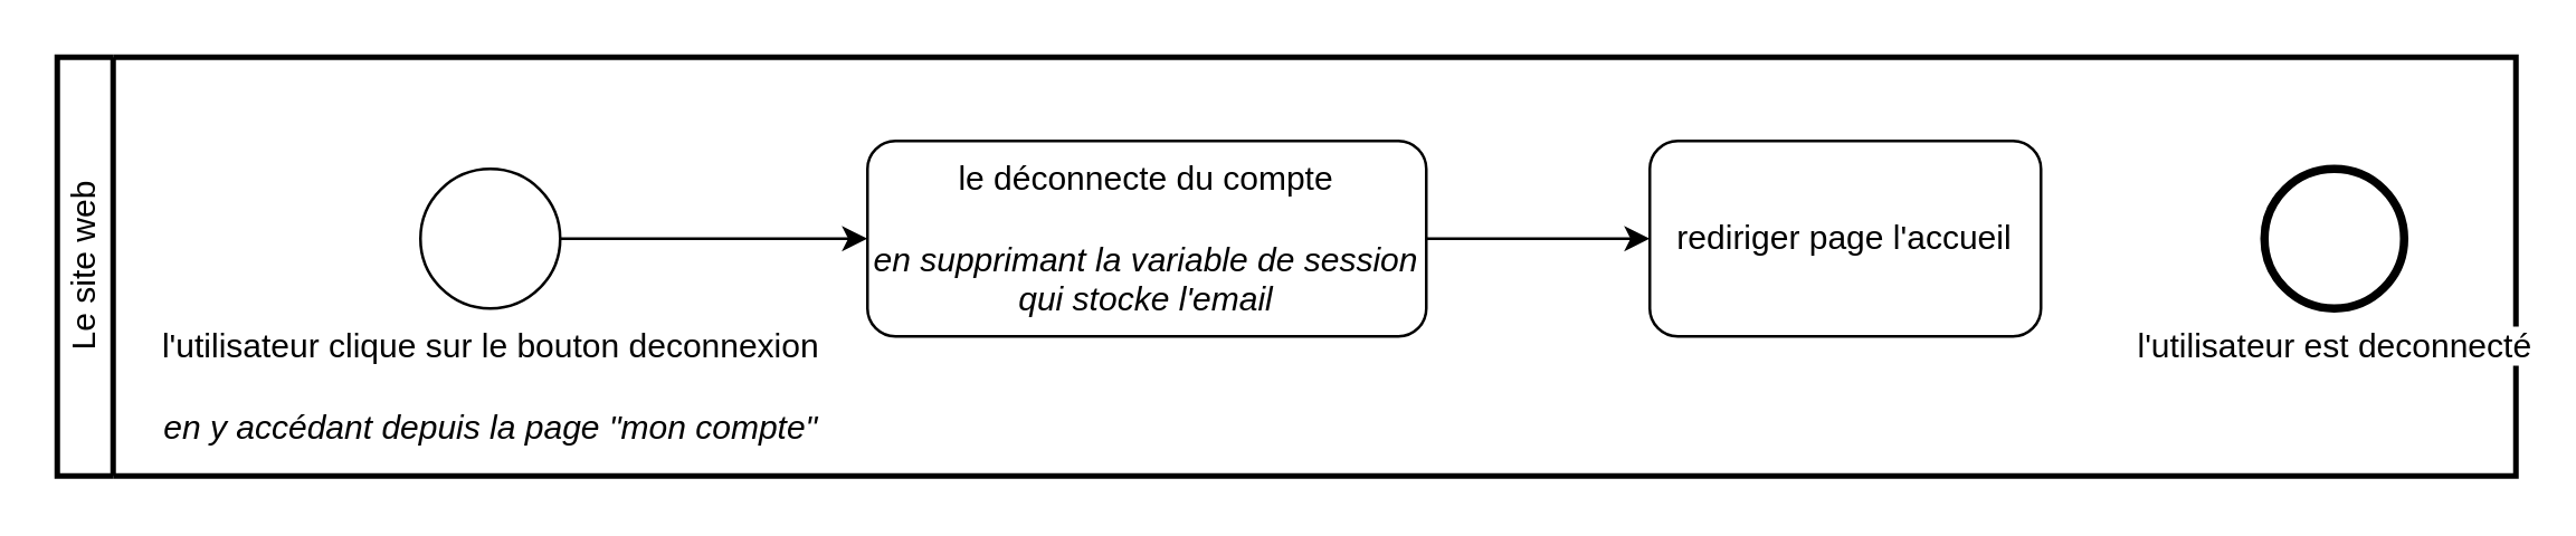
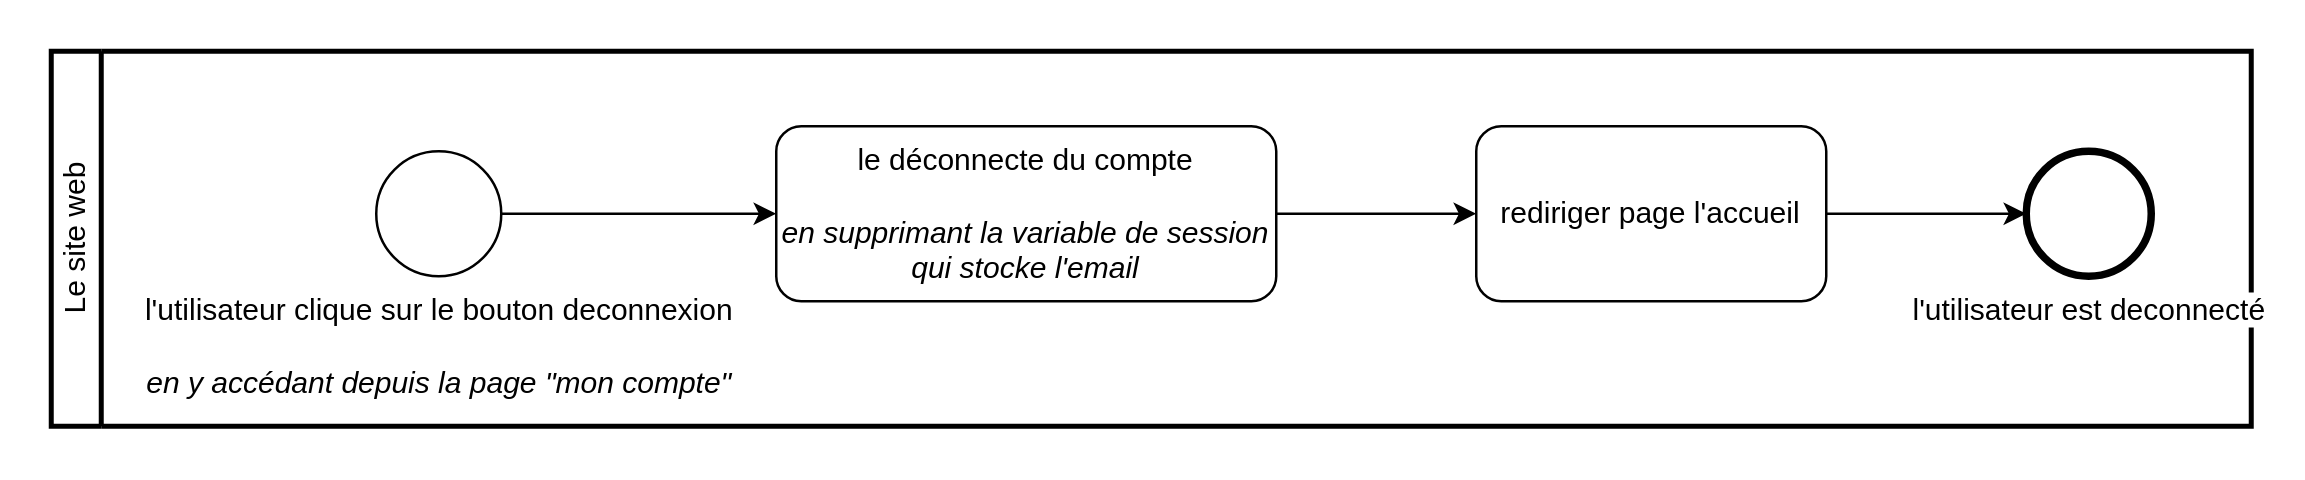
  <mxCell id="0" />
  <mxCell id="1" parent="0" />
  <mxCell id="2" value="Le site web" style="swimlane;html=1;startSize=20;fontStyle=0;collapsible=0;horizontal=0;swimlaneLine=1;swimlaneFillColor=#ffffff;strokeWidth=2;whiteSpace=wrap;" vertex="1" parent="1"><mxGeometry x="20" y="20" width="880" height="150" as="geometry" /></mxCell>
  <mxCell id="3" value="l'utilisateur clique sur le bouton deconnexion&lt;div&gt;&lt;br&gt;&lt;/div&gt;&lt;div&gt;&lt;i&gt;en y accédant depuis la page &quot;mon compte&quot;&lt;/i&gt;&lt;/div&gt;" style="points=[[0.145,0.145,0],[0.5,0,0],[0.855,0.145,0],[1,0.5,0],[0.855,0.855,0],[0.5,1,0],[0.145,0.855,0],[0,0.5,0]];shape=mxgraph.bpmn.event;html=1;verticalLabelPosition=bottom;labelBackgroundColor=#ffffff;verticalAlign=top;align=center;perimeter=ellipsePerimeter;outlineConnect=0;aspect=fixed;outline=standard;symbol=general;" parent="2" vertex="1"><mxGeometry x="130" y="40" width="50" height="50" as="geometry" /></mxCell>
  <mxCell id="4" style="edgeStyle=orthogonalEdgeStyle;rounded=0;orthogonalLoop=1;jettySize=auto;html=1;exitX=1;exitY=0.5;exitDx=0;exitDy=0;exitPerimeter=0;" parent="2" source="5" target="7" edge="1"><mxGeometry relative="1" as="geometry" /></mxCell>
  <mxCell id="5" value="le déconnecte du compte&lt;br&gt;&lt;br&gt;&lt;i&gt;en supprimant la variable de session qui stocke l'email&lt;/i&gt;" style="points=[[0.25,0,0],[0.5,0,0],[0.75,0,0],[1,0.25,0],[1,0.5,0],[1,0.75,0],[0.75,1,0],[0.5,1,0],[0.25,1,0],[0,0.75,0],[0,0.5,0],[0,0.25,0]];shape=mxgraph.bpmn.task;whiteSpace=wrap;rectStyle=rounded;size=10;html=1;container=1;expand=0;collapsible=0;taskMarker=abstract;" parent="2" vertex="1"><mxGeometry x="290" y="30" width="200" height="70" as="geometry" /></mxCell>
  <mxCell id="6" style="edgeStyle=orthogonalEdgeStyle;rounded=0;orthogonalLoop=1;jettySize=auto;html=1;exitX=1;exitY=0.5;exitDx=0;exitDy=0;exitPerimeter=0;entryX=0;entryY=0.5;entryDx=0;entryDy=0;entryPerimeter=0;" parent="2" source="3" target="5" edge="1"><mxGeometry relative="1" as="geometry" /></mxCell>
  <mxCell id="7" value="rediriger page l'accueil" style="points=[[0.25,0,0],[0.5,0,0],[0.75,0,0],[1,0.25,0],[1,0.5,0],[1,0.75,0],[0.75,1,0],[0.5,1,0],[0.25,1,0],[0,0.75,0],[0,0.5,0],[0,0.25,0]];shape=mxgraph.bpmn.task;whiteSpace=wrap;rectStyle=rounded;size=10;html=1;container=1;expand=0;collapsible=0;taskMarker=abstract;" parent="2" vertex="1"><mxGeometry x="570" y="30" width="140" height="70" as="geometry" /></mxCell>
  <mxCell id="8" value="l'utilisateur est deconnecté" style="points=[[0.145,0.145,0],[0.5,0,0],[0.855,0.145,0],[1,0.5,0],[0.855,0.855,0],[0.5,1,0],[0.145,0.855,0],[0,0.5,0]];shape=mxgraph.bpmn.event;html=1;verticalLabelPosition=bottom;labelBackgroundColor=#ffffff;verticalAlign=top;align=center;perimeter=ellipsePerimeter;outlineConnect=0;aspect=fixed;outline=end;symbol=terminate2;" parent="2" vertex="1"><mxGeometry x="790" y="40" width="50" height="50" as="geometry" /></mxCell>
+ <mxCell id="9" style="edgeStyle=orthogonalEdgeStyle;rounded=0;orthogonalLoop=1;jettySize=auto;html=1;exitX=1;exitY=0.5;exitDx=0;exitDy=0;exitPerimeter=0;entryX=0;entryY=0.5;entryDx=0;entryDy=0;entryPerimeter=0;" parent="2" source="7" target="8" edge="1"><mxGeometry relative="1" as="geometry" /></mxCell>
